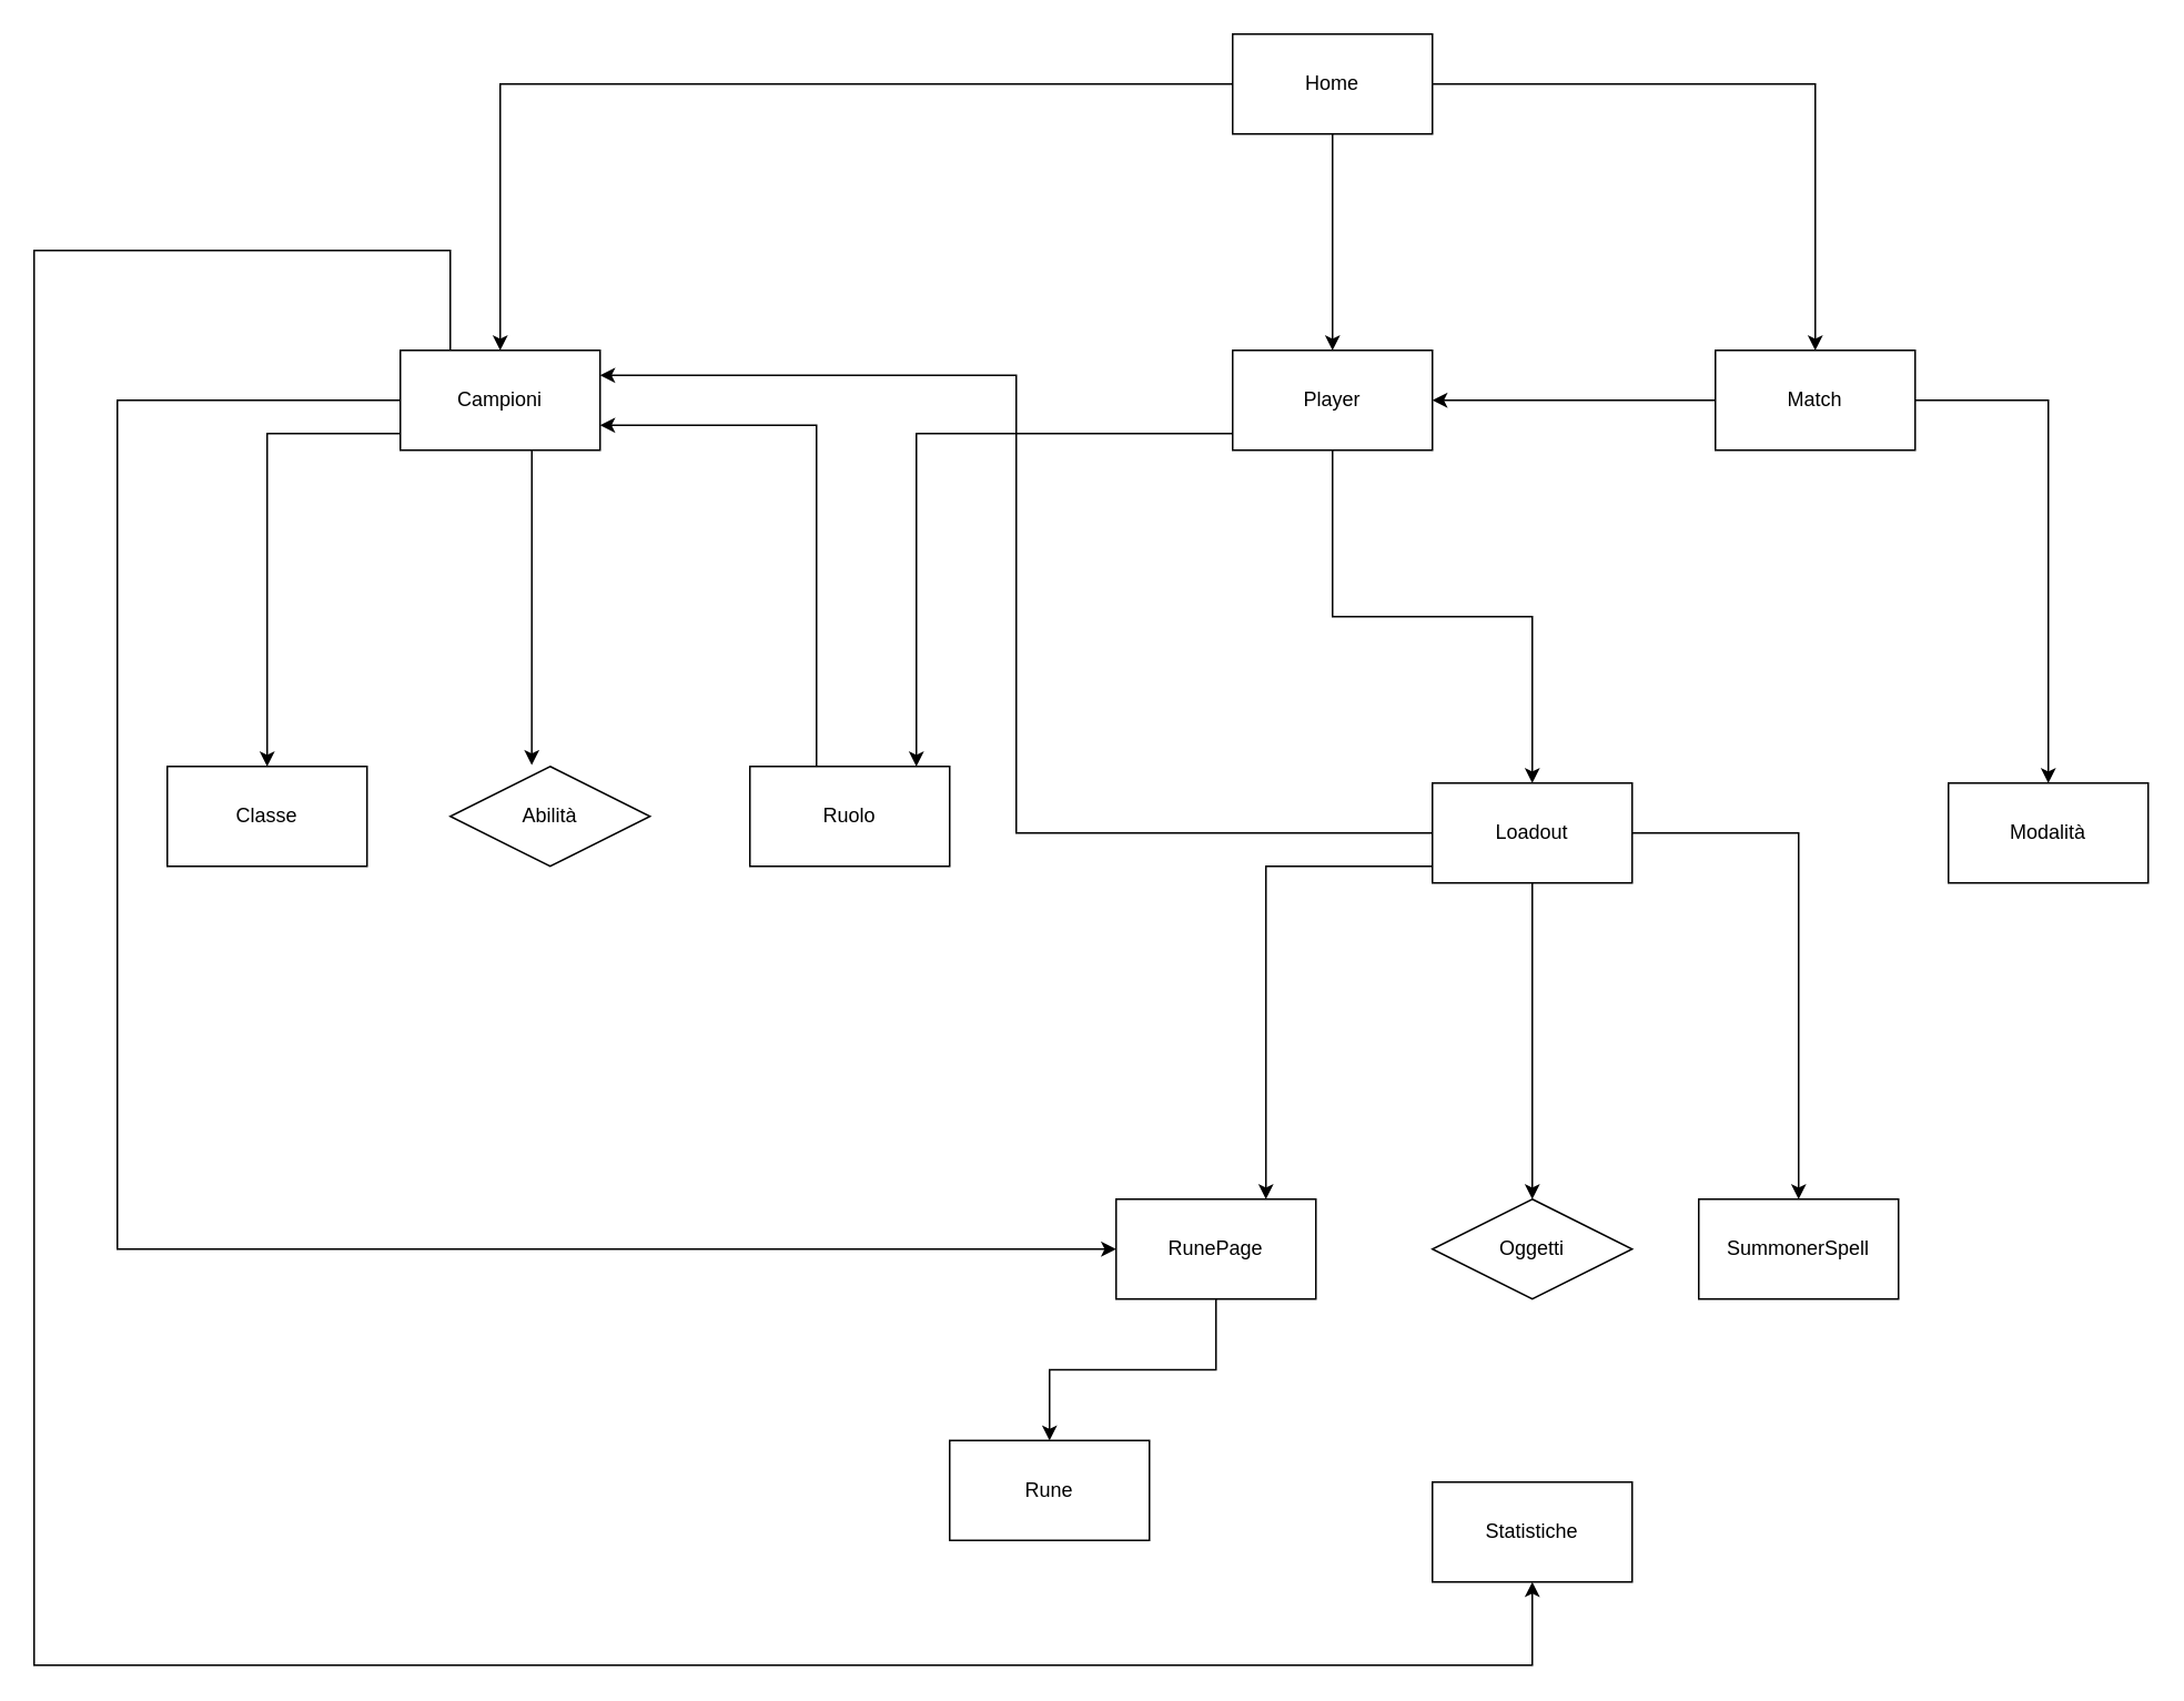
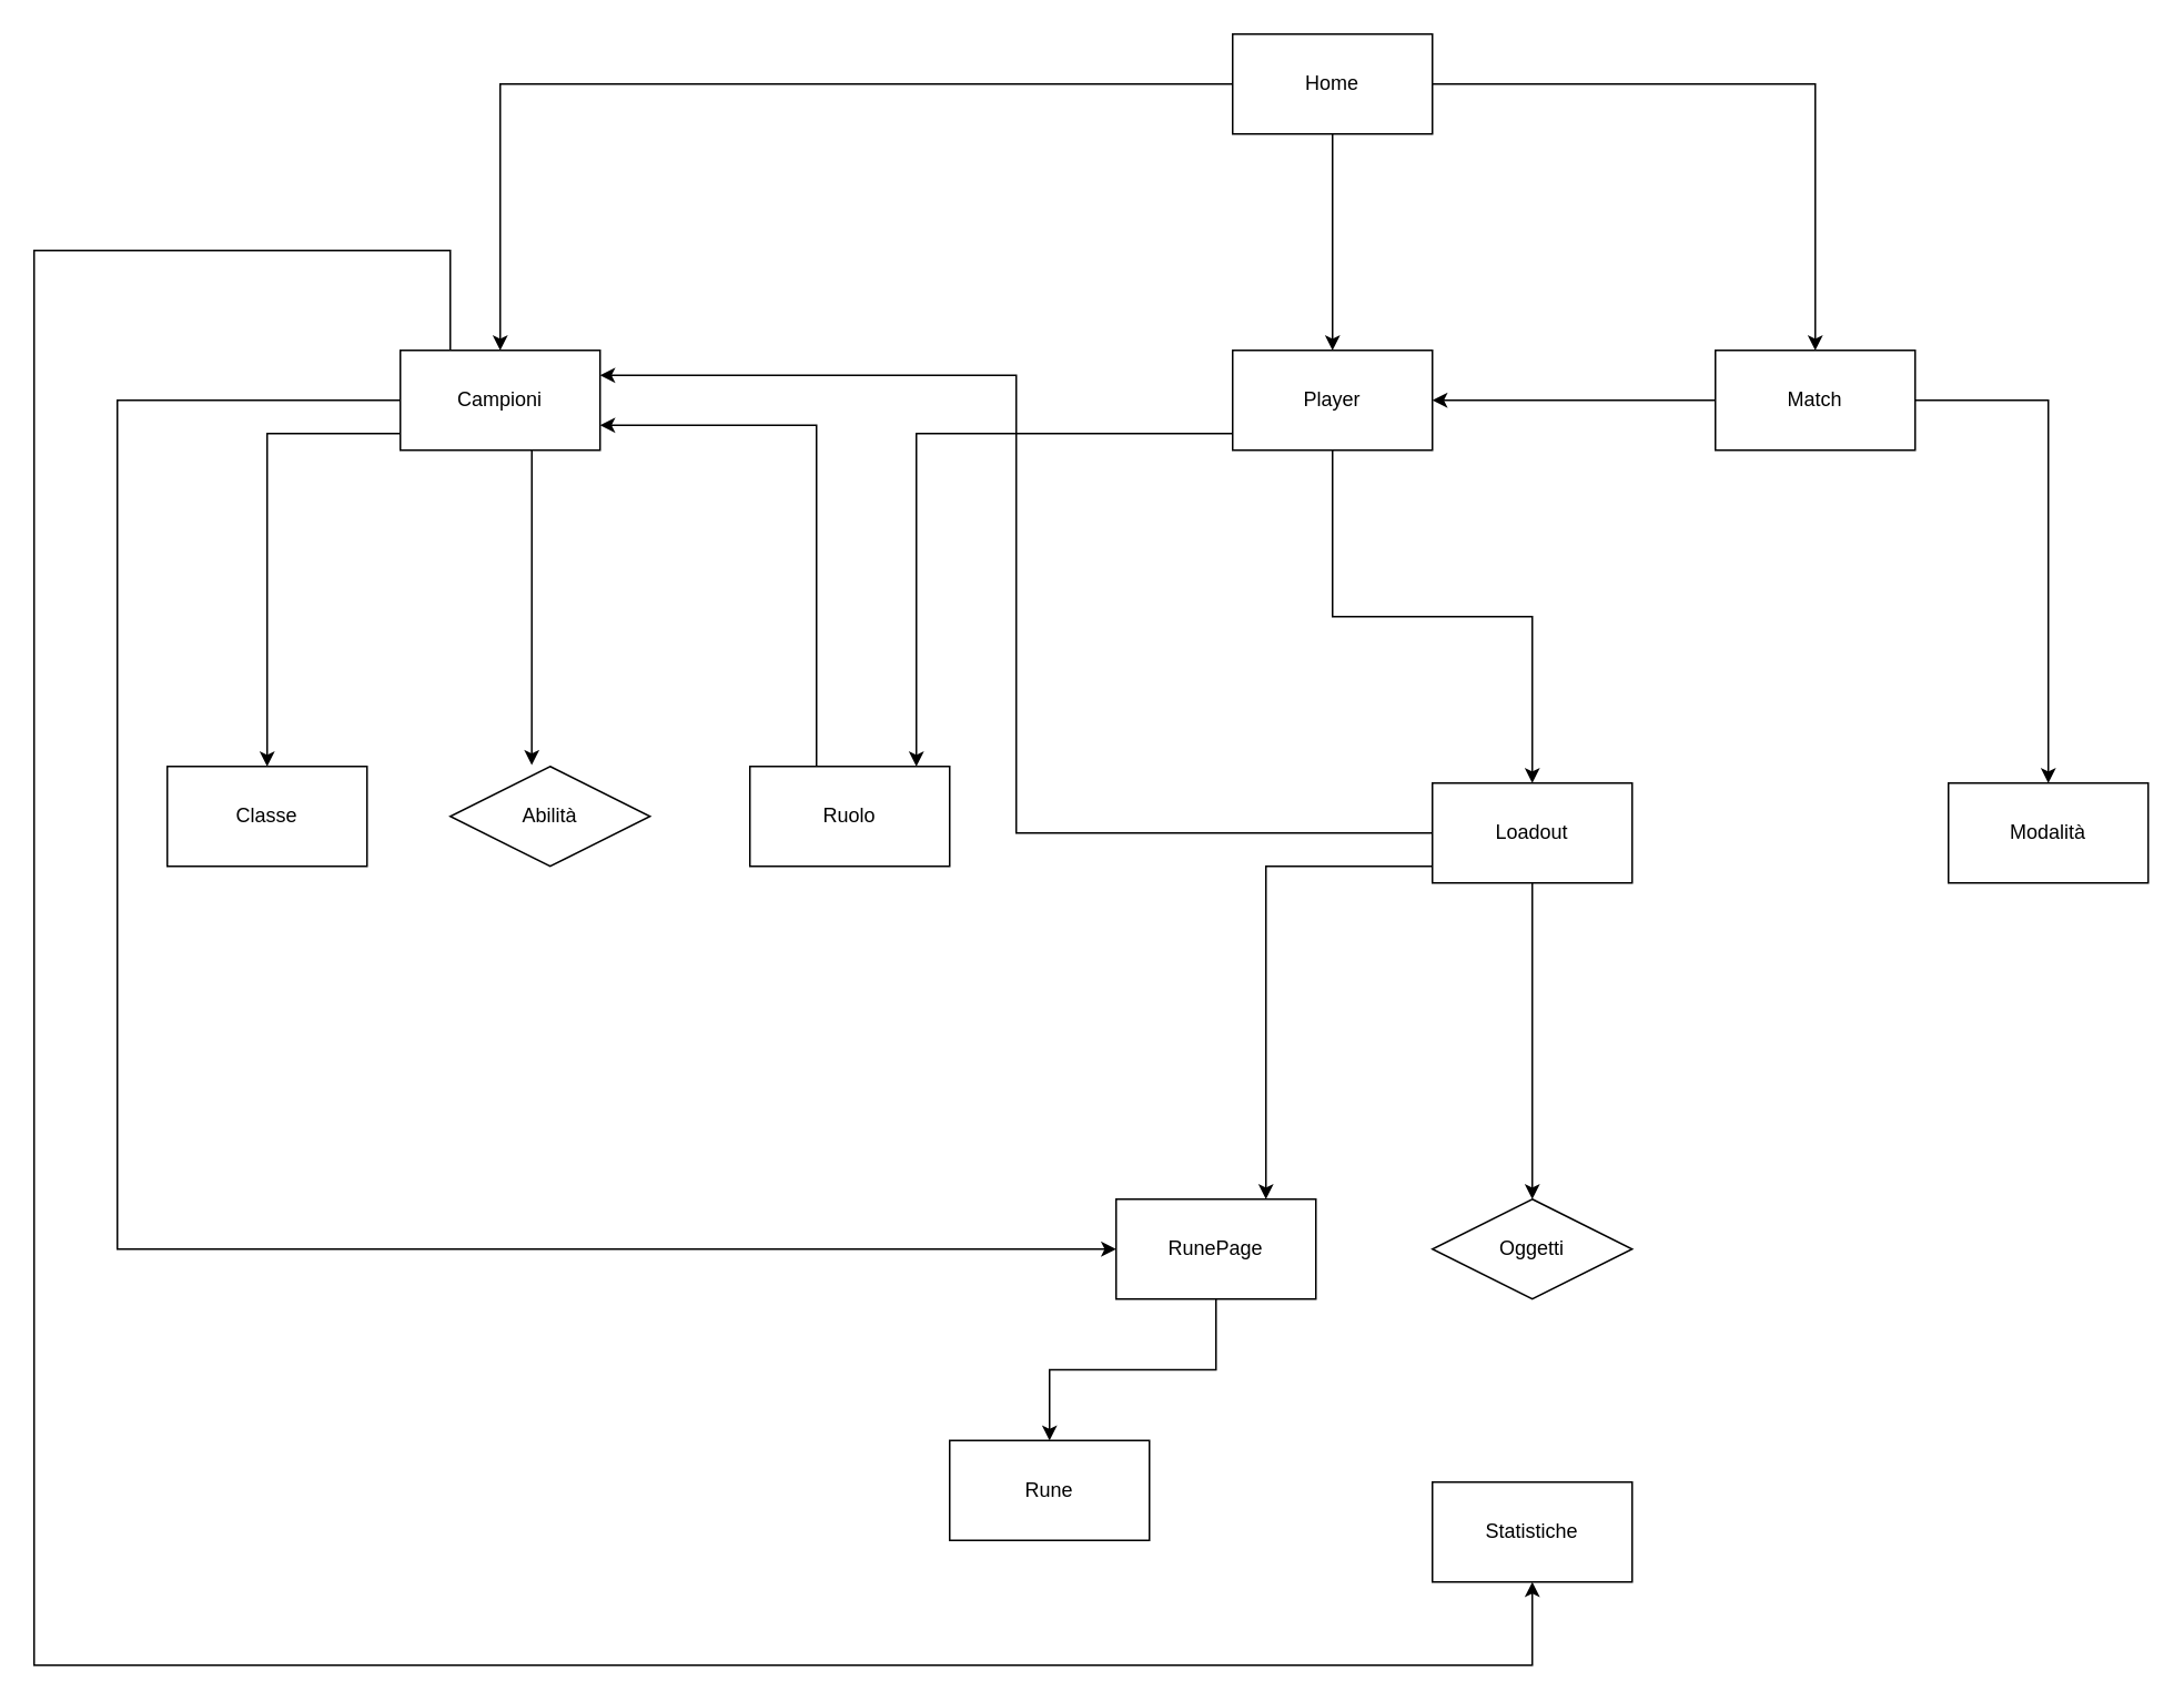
  <mxCell id="0" />
  <mxCell id="1" parent="0" />
  <mxCell id="2" style="edgeStyle=orthogonalEdgeStyle;rounded=0;orthogonalLoop=1;jettySize=auto;html=1;" parent="1" source="5" target="16" edge="1"><mxGeometry relative="1" as="geometry"><Array as="points"><mxPoint x="1090" y="50" /></Array></mxGeometry></mxCell>
  <mxCell id="3" style="edgeStyle=orthogonalEdgeStyle;rounded=0;orthogonalLoop=1;jettySize=auto;html=1;entryX=0.5;entryY=0;entryDx=0;entryDy=0;" edge="1" parent="1" source="5" target="20"><mxGeometry relative="1" as="geometry" /></mxCell>
  <mxCell id="4" style="edgeStyle=orthogonalEdgeStyle;rounded=0;orthogonalLoop=1;jettySize=auto;html=1;entryX=0.5;entryY=0;entryDx=0;entryDy=0;" edge="1" parent="1" source="5" target="9"><mxGeometry relative="1" as="geometry" /></mxCell>
  <mxCell id="5" value="Home" style="rounded=0;whiteSpace=wrap;html=1;" parent="1" vertex="1"><mxGeometry x="740" y="20" width="120" height="60" as="geometry" /></mxCell>
  <mxCell id="6" style="edgeStyle=orthogonalEdgeStyle;rounded=0;orthogonalLoop=1;jettySize=auto;html=1;entryX=0.5;entryY=1;entryDx=0;entryDy=0;" parent="1" source="9" target="11" edge="1"><mxGeometry relative="1" as="geometry"><Array as="points"><mxPoint x="270" y="150" /><mxPoint x="20" y="150" /><mxPoint x="20" y="1000" /><mxPoint x="920" y="1000" /></Array></mxGeometry></mxCell>
  <mxCell id="7" style="edgeStyle=orthogonalEdgeStyle;rounded=0;orthogonalLoop=1;jettySize=auto;html=1;entryX=0.5;entryY=0;entryDx=0;entryDy=0;" edge="1" parent="1" source="9" target="22"><mxGeometry relative="1" as="geometry"><Array as="points"><mxPoint x="160" y="260" /></Array></mxGeometry></mxCell>
  <mxCell id="8" style="edgeStyle=orthogonalEdgeStyle;rounded=0;orthogonalLoop=1;jettySize=auto;html=1;entryX=0;entryY=0.5;entryDx=0;entryDy=0;" edge="1" parent="1" source="9" target="13"><mxGeometry relative="1" as="geometry"><Array as="points"><mxPoint x="70" y="240" /><mxPoint x="70" y="750" /></Array></mxGeometry></mxCell>
  <mxCell id="9" value="Campioni" style="rounded=0;whiteSpace=wrap;html=1;" parent="1" vertex="1"><mxGeometry x="240" y="210" width="120" height="60" as="geometry" /></mxCell>
  <mxCell id="10" value="Abilità" style="rhombus;whiteSpace=wrap;html=1;" parent="1" vertex="1"><mxGeometry x="270" y="460" width="120" height="60" as="geometry" /></mxCell>
  <mxCell id="11" value="Statistiche" style="rounded=0;whiteSpace=wrap;html=1;" parent="1" vertex="1"><mxGeometry x="860" y="890" width="120" height="60" as="geometry" /></mxCell>
  <mxCell id="12" style="edgeStyle=orthogonalEdgeStyle;rounded=0;orthogonalLoop=1;jettySize=auto;html=1;entryX=0.5;entryY=0;entryDx=0;entryDy=0;" parent="1" source="13" target="17" edge="1"><mxGeometry relative="1" as="geometry" /></mxCell>
  <mxCell id="13" value="RunePage" style="rounded=0;whiteSpace=wrap;html=1;" parent="1" vertex="1"><mxGeometry x="670" y="720" width="120" height="60" as="geometry" /></mxCell>
  <mxCell id="14" style="edgeStyle=orthogonalEdgeStyle;rounded=0;orthogonalLoop=1;jettySize=auto;html=1;" parent="1" source="16" target="23" edge="1"><mxGeometry relative="1" as="geometry" /></mxCell>
  <mxCell id="15" style="edgeStyle=orthogonalEdgeStyle;rounded=0;orthogonalLoop=1;jettySize=auto;html=1;entryX=1;entryY=0.5;entryDx=0;entryDy=0;" edge="1" parent="1" source="16" target="20"><mxGeometry relative="1" as="geometry" /></mxCell>
  <mxCell id="16" value="Match" style="rounded=0;whiteSpace=wrap;html=1;" parent="1" vertex="1"><mxGeometry x="1030" y="210" width="120" height="60" as="geometry" /></mxCell>
  <mxCell id="17" value="Rune" style="rounded=0;whiteSpace=wrap;html=1;" parent="1" vertex="1"><mxGeometry x="570" y="865" width="120" height="60" as="geometry" /></mxCell>
  <mxCell id="18" style="edgeStyle=orthogonalEdgeStyle;rounded=0;orthogonalLoop=1;jettySize=auto;html=1;" parent="1" source="20" target="28" edge="1"><mxGeometry relative="1" as="geometry" /></mxCell>
  <mxCell id="19" style="edgeStyle=orthogonalEdgeStyle;rounded=0;orthogonalLoop=1;jettySize=auto;html=1;" parent="1" source="20" target="31" edge="1"><mxGeometry relative="1" as="geometry"><Array as="points"><mxPoint x="550" y="260" /></Array></mxGeometry></mxCell>
  <mxCell id="20" value="Player" style="rounded=0;whiteSpace=wrap;html=1;" parent="1" vertex="1"><mxGeometry x="740" y="210" width="120" height="60" as="geometry" /></mxCell>
- <mxCell id="21" value="SummonerSpell" style="rounded=0;whiteSpace=wrap;html=1;" parent="1" vertex="1"><mxGeometry x="1020" y="720" width="120" height="60" as="geometry" /></mxCell>
  <mxCell id="22" value="Classe" style="rounded=0;whiteSpace=wrap;html=1;" parent="1" vertex="1"><mxGeometry x="100" y="460" width="120" height="60" as="geometry" /></mxCell>
  <mxCell id="23" value="Modalità" style="rounded=0;whiteSpace=wrap;html=1;" parent="1" vertex="1"><mxGeometry x="1170" y="470" width="120" height="60" as="geometry" /></mxCell>
- <mxCell id="24" style="edgeStyle=orthogonalEdgeStyle;rounded=0;orthogonalLoop=1;jettySize=auto;html=1;" parent="1" source="28" target="21" edge="1"><mxGeometry relative="1" as="geometry" /></mxCell>
  <mxCell id="25" style="edgeStyle=orthogonalEdgeStyle;rounded=0;orthogonalLoop=1;jettySize=auto;html=1;entryX=0.75;entryY=0;entryDx=0;entryDy=0;" parent="1" source="28" target="13" edge="1"><mxGeometry relative="1" as="geometry"><Array as="points"><mxPoint x="760" y="520" /></Array></mxGeometry></mxCell>
  <mxCell id="26" style="edgeStyle=orthogonalEdgeStyle;rounded=0;orthogonalLoop=1;jettySize=auto;html=1;" parent="1" source="28" target="29" edge="1"><mxGeometry relative="1" as="geometry" /></mxCell>
  <mxCell id="27" style="edgeStyle=orthogonalEdgeStyle;rounded=0;orthogonalLoop=1;jettySize=auto;html=1;entryX=1;entryY=0.25;entryDx=0;entryDy=0;" parent="1" source="28" target="9" edge="1"><mxGeometry relative="1" as="geometry" /></mxCell>
  <mxCell id="28" value="Loadout" style="rounded=0;whiteSpace=wrap;html=1;" parent="1" vertex="1"><mxGeometry x="860" y="470" width="120" height="60" as="geometry" /></mxCell>
  <mxCell id="29" value="Oggetti" style="rhombus;whiteSpace=wrap;html=1;" parent="1" vertex="1"><mxGeometry x="860" y="720" width="120" height="60" as="geometry" /></mxCell>
  <mxCell id="30" style="edgeStyle=orthogonalEdgeStyle;rounded=0;orthogonalLoop=1;jettySize=auto;html=1;entryX=1;entryY=0.75;entryDx=0;entryDy=0;" edge="1" parent="1" source="31" target="9"><mxGeometry relative="1" as="geometry"><Array as="points"><mxPoint x="490" y="255" /></Array></mxGeometry></mxCell>
  <mxCell id="31" value="Ruolo" style="rounded=0;whiteSpace=wrap;html=1;" parent="1" vertex="1"><mxGeometry x="450" y="460" width="120" height="60" as="geometry" /></mxCell>
  <mxCell id="32" style="edgeStyle=orthogonalEdgeStyle;rounded=0;orthogonalLoop=1;jettySize=auto;html=1;exitX=0.5;exitY=1;exitDx=0;exitDy=0;" parent="1" source="31" target="31" edge="1"><mxGeometry relative="1" as="geometry" /></mxCell>
  <mxCell id="33" style="edgeStyle=orthogonalEdgeStyle;rounded=0;orthogonalLoop=1;jettySize=auto;html=1;entryX=0.408;entryY=-0.014;entryDx=0;entryDy=0;entryPerimeter=0;" edge="1" parent="1" source="9" target="10"><mxGeometry relative="1" as="geometry"><Array as="points"><mxPoint x="319" y="320" /><mxPoint x="319" y="320" /></Array></mxGeometry></mxCell>
